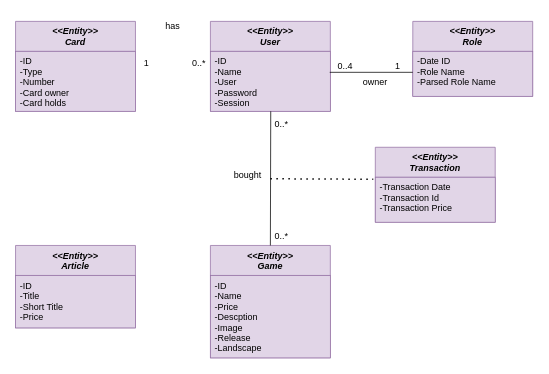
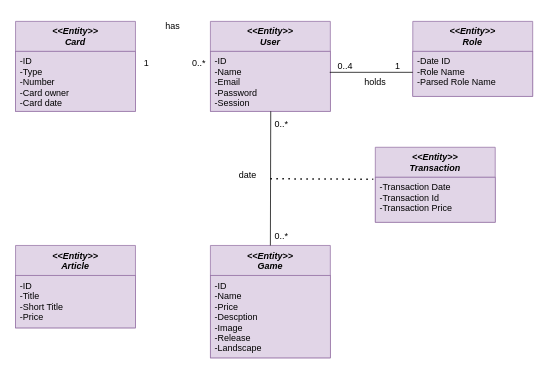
  <mxCell id="0" />
  <mxCell id="1" parent="0" />
  <mxCell id="2" value="&lt;&lt;Entity&gt;&gt;&#10;Game&#10;" style="swimlane;fontStyle=3;align=center;verticalAlign=top;childLayout=stackLayout;horizontal=1;startSize=40;horizontalStack=0;resizeParent=1;resizeLast=0;collapsible=1;marginBottom=0;rounded=0;shadow=0;strokeWidth=1;fontSize=12;fillColor=#e1d5e7;strokeColor=#9673a6;" parent="1" vertex="1"><mxGeometry x="280" y="327" width="160" height="150" as="geometry"><mxRectangle x="230" y="140" width="160" height="26" as="alternateBounds" /></mxGeometry></mxCell>
  <mxCell id="3" value="-ID&#10;-Name&#10;-Price&#10;-Descption&#10;-Image&#10;-Release&#10;-Landscape&#10;&#10;&#10;&#10;" style="text;align=left;verticalAlign=top;spacingLeft=4;spacingRight=4;overflow=hidden;rotatable=0;points=[[0,0.5],[1,0.5]];portConstraint=eastwest;fillColor=#e1d5e7;strokeColor=#9673a6;" parent="2" vertex="1"><mxGeometry y="40" width="160" height="110" as="geometry" /></mxCell>
  <mxCell id="4" value="&lt;&lt;Entity&gt;&gt;&#10;Card&#10;" style="swimlane;fontStyle=3;align=center;verticalAlign=top;childLayout=stackLayout;horizontal=1;startSize=40;horizontalStack=0;resizeParent=1;resizeLast=0;collapsible=1;marginBottom=0;rounded=0;shadow=0;strokeWidth=1;fontSize=12;fillColor=#e1d5e7;strokeColor=#9673a6;" parent="1" vertex="1"><mxGeometry x="20" y="28" width="160" height="120" as="geometry"><mxRectangle x="230" y="140" width="160" height="26" as="alternateBounds" /></mxGeometry></mxCell>
- <mxCell id="5" value="-ID&#10;-Type&#10;-Number&#10;-Card owner&#10;-Card holds&#10;&#10;&#10;" style="text;align=left;verticalAlign=top;spacingLeft=4;spacingRight=4;overflow=hidden;rotatable=0;points=[[0,0.5],[1,0.5]];portConstraint=eastwest;fillColor=#e1d5e7;strokeColor=#9673a6;" parent="4" vertex="1"><mxGeometry y="40" width="160" height="80" as="geometry" /></mxCell>
+ <mxCell id="5" value="-ID&#10;-Type&#10;-Number&#10;-Card owner&#10;-Card date&#10;&#10;&#10;" style="text;align=left;verticalAlign=top;spacingLeft=4;spacingRight=4;overflow=hidden;rotatable=0;points=[[0,0.5],[1,0.5]];portConstraint=eastwest;fillColor=#e1d5e7;strokeColor=#9673a6;" parent="4" vertex="1"><mxGeometry y="40" width="160" height="80" as="geometry" /></mxCell>
  <mxCell id="6" value="&lt;&lt;Entity&gt;&gt;&#10;Role&#10;&#10;" style="swimlane;fontStyle=3;align=center;verticalAlign=top;childLayout=stackLayout;horizontal=1;startSize=40;horizontalStack=0;resizeParent=1;resizeLast=0;collapsible=1;marginBottom=0;rounded=0;shadow=0;strokeWidth=1;fontSize=12;fillColor=#e1d5e7;strokeColor=#9673a6;" parent="1" vertex="1"><mxGeometry x="550" y="28" width="160" height="100" as="geometry"><mxRectangle x="230" y="140" width="160" height="26" as="alternateBounds" /></mxGeometry></mxCell>
  <mxCell id="7" value="-Date ID&#10;-Role Name&#10;-Parsed Role Name&#10;&#10;&#10;" style="text;align=left;verticalAlign=top;spacingLeft=4;spacingRight=4;overflow=hidden;rotatable=0;points=[[0,0.5],[1,0.5]];portConstraint=eastwest;fillColor=#e1d5e7;strokeColor=#9673a6;" parent="6" vertex="1"><mxGeometry y="40" width="160" height="60" as="geometry" /></mxCell>
  <mxCell id="8" value="&lt;&lt;Entity&gt;&gt;&#10;Article&#10;" style="swimlane;fontStyle=3;align=center;verticalAlign=top;childLayout=stackLayout;horizontal=1;startSize=40;horizontalStack=0;resizeParent=1;resizeLast=0;collapsible=1;marginBottom=0;rounded=0;shadow=0;strokeWidth=1;fontSize=12;fillColor=#e1d5e7;strokeColor=#9673a6;" parent="1" vertex="1"><mxGeometry x="20" y="327" width="160" height="110" as="geometry"><mxRectangle x="230" y="140" width="160" height="26" as="alternateBounds" /></mxGeometry></mxCell>
  <mxCell id="9" value="-ID&#10;-Title&#10;-Short Title&#10;-Price&#10;" style="text;align=left;verticalAlign=top;spacingLeft=4;spacingRight=4;overflow=hidden;rotatable=0;points=[[0,0.5],[1,0.5]];portConstraint=eastwest;fillColor=#e1d5e7;strokeColor=#9673a6;" parent="8" vertex="1"><mxGeometry y="40" width="160" height="70" as="geometry" /></mxCell>
  <mxCell id="10" value="&lt;&lt;Entity&gt;&gt;&#10;User&#10;" style="swimlane;fontStyle=3;align=center;verticalAlign=top;childLayout=stackLayout;horizontal=1;startSize=40;horizontalStack=0;resizeParent=1;resizeLast=0;collapsible=1;marginBottom=0;rounded=0;shadow=0;strokeWidth=1;fontSize=12;fillColor=#e1d5e7;strokeColor=#9673a6;" parent="1" vertex="1"><mxGeometry x="280" y="28" width="160" height="120" as="geometry"><mxRectangle x="230" y="140" width="160" height="26" as="alternateBounds" /></mxGeometry></mxCell>
- <mxCell id="11" value="-ID&#10;-Name&#10;-User&#10;-Password&#10;-Session&#10;&#10;&#10;" style="text;align=left;verticalAlign=top;spacingLeft=4;spacingRight=4;overflow=hidden;rotatable=0;points=[[0,0.5],[1,0.5]];portConstraint=eastwest;fillColor=#e1d5e7;strokeColor=#9673a6;" parent="10" vertex="1"><mxGeometry y="40" width="160" height="80" as="geometry" /></mxCell>
+ <mxCell id="11" value="-ID&#10;-Name&#10;-Email&#10;-Password&#10;-Session&#10;&#10;&#10;" style="text;align=left;verticalAlign=top;spacingLeft=4;spacingRight=4;overflow=hidden;rotatable=0;points=[[0,0.5],[1,0.5]];portConstraint=eastwest;fillColor=#e1d5e7;strokeColor=#9673a6;" parent="10" vertex="1"><mxGeometry y="40" width="160" height="80" as="geometry" /></mxCell>
  <mxCell id="12" value="&lt;&lt;Entity&gt;&gt;&#10;Transaction&#10;" style="swimlane;fontStyle=3;align=center;verticalAlign=top;childLayout=stackLayout;horizontal=1;startSize=40;horizontalStack=0;resizeParent=1;resizeLast=0;collapsible=1;marginBottom=0;rounded=0;shadow=0;strokeWidth=1;fontSize=12;fillColor=#e1d5e7;strokeColor=#9673a6;" parent="1" vertex="1"><mxGeometry x="500" y="196" width="160" height="100" as="geometry"><mxRectangle x="230" y="140" width="160" height="26" as="alternateBounds" /></mxGeometry></mxCell>
  <mxCell id="13" value="-Transaction Date&#10;-Transaction Id&#10;-Transaction Price" style="text;align=left;verticalAlign=top;spacingLeft=4;spacingRight=4;overflow=hidden;rotatable=0;points=[[0,0.5],[1,0.5]];portConstraint=eastwest;fillColor=#e1d5e7;strokeColor=#9673a6;" parent="12" vertex="1"><mxGeometry y="40" width="160" height="60" as="geometry" /></mxCell>
  <mxCell id="14" value="0..*" style="text;html=1;strokeColor=none;fillColor=none;align=center;verticalAlign=middle;whiteSpace=wrap;rounded=0;fontSize=12;" parent="1" vertex="1"><mxGeometry x="250" y="80.75" width="30" height="7.25" as="geometry" /></mxCell>
  <mxCell id="15" value="has" style="text;html=1;strokeColor=none;fillColor=none;align=center;verticalAlign=middle;whiteSpace=wrap;rounded=0;fontSize=12;" parent="1" vertex="1"><mxGeometry x="200" y="20.25" width="60" height="30" as="geometry" /></mxCell>
  <mxCell id="16" value="" style="endArrow=none;html=1;rounded=0;fontSize=12;exitX=0.995;exitY=0.35;exitDx=0;exitDy=0;exitPerimeter=0;" parent="1" source="11" edge="1"><mxGeometry width="50" height="50" relative="1" as="geometry"><mxPoint x="470" y="108" as="sourcePoint" /><mxPoint x="550" y="96" as="targetPoint" /></mxGeometry></mxCell>
  <mxCell id="17" value="0..4" style="text;html=1;strokeColor=none;fillColor=none;align=center;verticalAlign=middle;whiteSpace=wrap;rounded=0;fontSize=12;" parent="1" vertex="1"><mxGeometry x="430" y="73" width="60" height="30" as="geometry" /></mxCell>
  <mxCell id="18" value="1" style="text;html=1;strokeColor=none;fillColor=none;align=center;verticalAlign=middle;whiteSpace=wrap;rounded=0;fontSize=12;" parent="1" vertex="1"><mxGeometry x="500" y="73" width="60" height="30" as="geometry" /></mxCell>
- <mxCell id="19" value="owner" style="text;html=1;strokeColor=none;fillColor=none;align=center;verticalAlign=middle;whiteSpace=wrap;rounded=0;fontSize=12;" parent="1" vertex="1"><mxGeometry x="470" y="95.25" width="60" height="30" as="geometry" /></mxCell>
+ <mxCell id="19" value="holds" style="text;html=1;strokeColor=none;fillColor=none;align=center;verticalAlign=middle;whiteSpace=wrap;rounded=0;fontSize=12;" parent="1" vertex="1"><mxGeometry x="470" y="95.25" width="60" height="30" as="geometry" /></mxCell>
  <mxCell id="20" value="" style="endArrow=none;html=1;rounded=0;fontSize=12;entryX=0.503;entryY=0.981;entryDx=0;entryDy=0;entryPerimeter=0;exitX=0.5;exitY=0;exitDx=0;exitDy=0;" parent="1" source="2" edge="1"><mxGeometry width="50" height="50" relative="1" as="geometry"><mxPoint x="360" y="278.49" as="sourcePoint" /><mxPoint x="360.48" y="147.996" as="targetPoint" /></mxGeometry></mxCell>
  <mxCell id="21" value="" style="endArrow=none;dashed=1;html=1;dashPattern=1 3;strokeWidth=2;rounded=0;fontSize=12;entryX=-0.017;entryY=0.427;entryDx=0;entryDy=0;entryPerimeter=0;" parent="1" target="12" edge="1"><mxGeometry width="50" height="50" relative="1" as="geometry"><mxPoint x="360" y="238" as="sourcePoint" /><mxPoint x="464" y="238" as="targetPoint" /></mxGeometry></mxCell>
  <mxCell id="22" value="0..*" style="text;html=1;strokeColor=none;fillColor=none;align=center;verticalAlign=middle;whiteSpace=wrap;rounded=0;fontSize=12;" parent="1" vertex="1"><mxGeometry x="360" y="158.49" width="30" height="14.5" as="geometry" /></mxCell>
  <mxCell id="23" value="0..*" style="text;html=1;strokeColor=none;fillColor=none;align=center;verticalAlign=middle;whiteSpace=wrap;rounded=0;fontSize=12;" parent="1" vertex="1"><mxGeometry x="360" y="308" width="30" height="14.5" as="geometry" /></mxCell>
- <mxCell id="24" value="bought" style="text;html=1;strokeColor=none;fillColor=none;align=center;verticalAlign=middle;whiteSpace=wrap;rounded=0;fontSize=12;" parent="1" vertex="1"><mxGeometry x="300" y="218" width="60" height="30" as="geometry" /></mxCell>
+ <mxCell id="24" value="date" style="text;html=1;strokeColor=none;fillColor=none;align=center;verticalAlign=middle;whiteSpace=wrap;rounded=0;fontSize=12;" parent="1" vertex="1"><mxGeometry x="300" y="218" width="60" height="30" as="geometry" /></mxCell>
  <mxCell id="25" value="1" style="text;html=1;strokeColor=none;fillColor=none;align=center;verticalAlign=middle;whiteSpace=wrap;rounded=0;fontSize=12;" parent="1" vertex="1"><mxGeometry x="180" y="80.75" width="30" height="7.25" as="geometry" /></mxCell>
